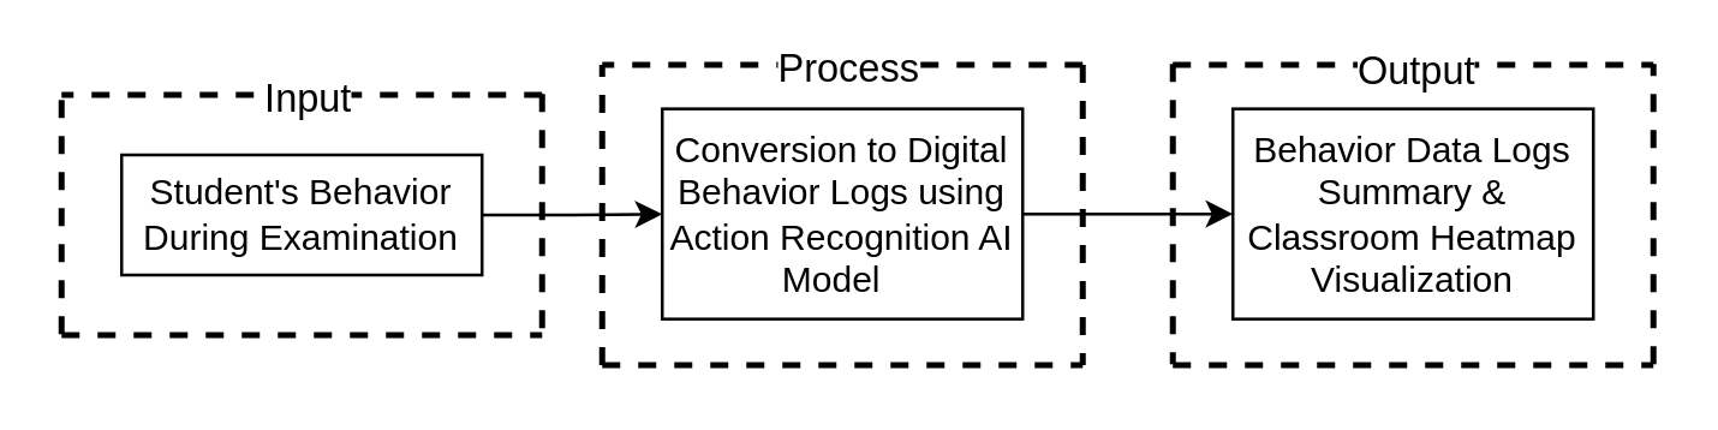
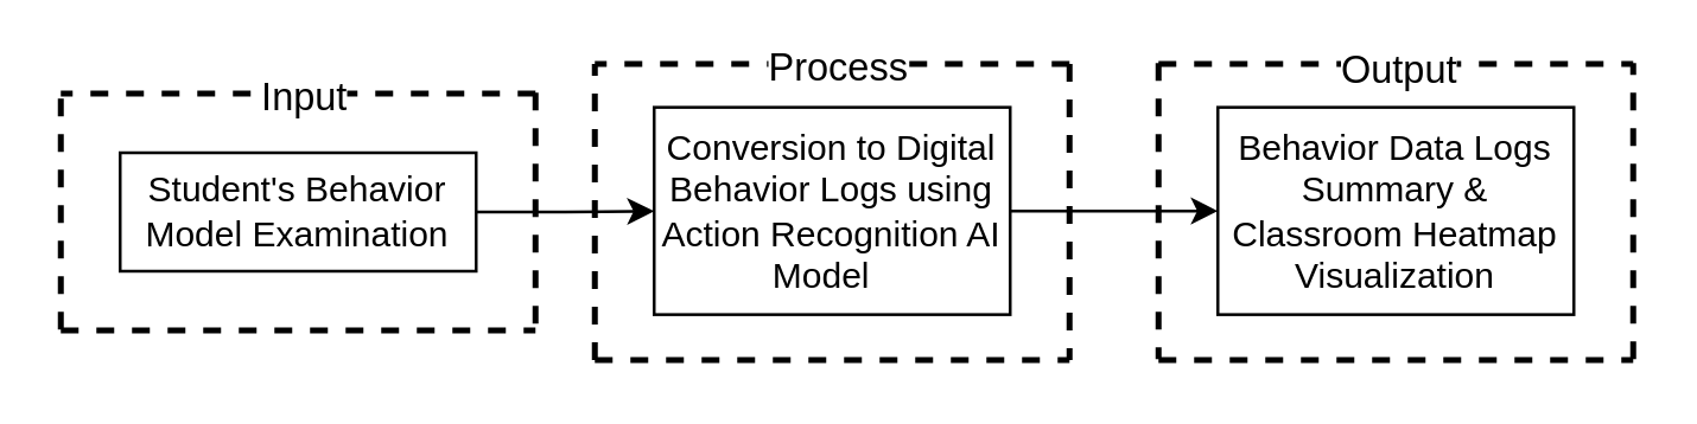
  <mxCell id="0" />
  <mxCell id="1" parent="0" />
  <mxCell id="2" value="" style="edgeStyle=orthogonalEdgeStyle;rounded=0;orthogonalLoop=1;jettySize=auto;html=1;" parent="1" source="3" target="5" edge="1"><mxGeometry relative="1" as="geometry" /></mxCell>
- <mxCell id="3" value="Student's Behavior During Examination" style="rounded=0;whiteSpace=wrap;html=1;" parent="1" vertex="1"><mxGeometry x="40" y="51" width="120" height="40" as="geometry" /></mxCell>
+ <mxCell id="3" value="Student's Behavior Model Examination" style="rounded=0;whiteSpace=wrap;html=1;" parent="1" vertex="1"><mxGeometry x="40" y="51" width="120" height="40" as="geometry" /></mxCell>
  <mxCell id="4" value="" style="edgeStyle=orthogonalEdgeStyle;rounded=0;orthogonalLoop=1;jettySize=auto;html=1;" parent="1" source="5" target="6" edge="1"><mxGeometry relative="1" as="geometry" /></mxCell>
  <mxCell id="5" value="Conversion to Digital Behavior Logs using Action Recognition AI Model&amp;nbsp;&amp;nbsp;" style="rounded=0;whiteSpace=wrap;html=1;" parent="1" vertex="1"><mxGeometry x="220" y="35.66" width="120" height="70" as="geometry" /></mxCell>
  <mxCell id="6" value="Behavior Data Logs Summary &amp;amp; Classroom Heatmap Visualization" style="rounded=0;whiteSpace=wrap;html=1;" parent="1" vertex="1"><mxGeometry x="410" y="35.66" width="120" height="70" as="geometry" /></mxCell>
  <mxCell id="7" value="" style="endArrow=none;dashed=1;html=1;rounded=0;strokeWidth=2;" parent="1" edge="1"><mxGeometry width="50" height="50" relative="1" as="geometry"><mxPoint x="20" y="111" as="sourcePoint" /><mxPoint x="180" y="111" as="targetPoint" /></mxGeometry></mxCell>
  <mxCell id="8" value="" style="endArrow=none;dashed=1;html=1;rounded=0;strokeWidth=2;" parent="1" edge="1"><mxGeometry width="50" height="50" relative="1" as="geometry"><mxPoint x="20" y="110.66" as="sourcePoint" /><mxPoint x="20" y="30.66" as="targetPoint" /></mxGeometry></mxCell>
  <mxCell id="9" value="" style="endArrow=none;dashed=1;html=1;rounded=0;strokeWidth=2;" parent="1" edge="1"><mxGeometry width="50" height="50" relative="1" as="geometry"><mxPoint x="180" y="30.66" as="sourcePoint" /><mxPoint x="180" y="110.66" as="targetPoint" /></mxGeometry></mxCell>
  <mxCell id="10" value="" style="endArrow=none;dashed=1;html=1;rounded=0;strokeWidth=2;" parent="1" edge="1"><mxGeometry width="50" height="50" relative="1" as="geometry"><mxPoint x="180" y="31" as="sourcePoint" /><mxPoint x="20" y="31" as="targetPoint" /></mxGeometry></mxCell>
  <mxCell id="11" value="&lt;font style=&quot;font-size: 13px;&quot;&gt;Input&lt;/font&gt;" style="edgeLabel;html=1;align=center;verticalAlign=middle;resizable=0;points=[];" parent="10" vertex="1" connectable="0"><mxGeometry x="-0.107" relative="1" as="geometry"><mxPoint x="-8" as="offset" /></mxGeometry></mxCell>
  <mxCell id="12" value="" style="endArrow=none;dashed=1;html=1;rounded=0;strokeWidth=2;" parent="1" edge="1"><mxGeometry width="50" height="50" relative="1" as="geometry"><mxPoint x="360" y="21" as="sourcePoint" /><mxPoint x="200" y="21" as="targetPoint" /></mxGeometry></mxCell>
  <mxCell id="13" value="&lt;font style=&quot;font-size: 13px;&quot;&gt;Process&lt;/font&gt;" style="edgeLabel;html=1;align=center;verticalAlign=middle;resizable=0;points=[];" parent="12" vertex="1" connectable="0"><mxGeometry x="-0.107" relative="1" as="geometry"><mxPoint x="-8" as="offset" /></mxGeometry></mxCell>
  <mxCell id="14" value="" style="endArrow=none;dashed=1;html=1;rounded=0;strokeWidth=2;" parent="1" edge="1"><mxGeometry width="50" height="50" relative="1" as="geometry"><mxPoint x="200" y="121" as="sourcePoint" /><mxPoint x="200" y="21" as="targetPoint" /></mxGeometry></mxCell>
  <mxCell id="15" value="" style="endArrow=none;dashed=1;html=1;rounded=0;strokeWidth=2;" parent="1" edge="1"><mxGeometry width="50" height="50" relative="1" as="geometry"><mxPoint x="200" y="121" as="sourcePoint" /><mxPoint x="360" y="121" as="targetPoint" /></mxGeometry></mxCell>
  <mxCell id="16" value="" style="endArrow=none;dashed=1;html=1;rounded=0;strokeWidth=2;" parent="1" edge="1"><mxGeometry width="50" height="50" relative="1" as="geometry"><mxPoint x="360" y="21" as="sourcePoint" /><mxPoint x="360" y="121" as="targetPoint" /></mxGeometry></mxCell>
  <mxCell id="17" value="" style="endArrow=none;dashed=1;html=1;rounded=0;strokeWidth=2;" parent="1" edge="1"><mxGeometry width="50" height="50" relative="1" as="geometry"><mxPoint x="390" y="20.66" as="sourcePoint" /><mxPoint x="390" y="120.66" as="targetPoint" /></mxGeometry></mxCell>
  <mxCell id="18" value="" style="endArrow=none;dashed=1;html=1;rounded=0;strokeWidth=2;" parent="1" edge="1"><mxGeometry width="50" height="50" relative="1" as="geometry"><mxPoint x="390" y="21" as="sourcePoint" /><mxPoint x="550" y="21" as="targetPoint" /></mxGeometry></mxCell>
  <mxCell id="19" value="&lt;font style=&quot;font-size: 13px;&quot;&gt;Output&lt;/font&gt;" style="edgeLabel;html=1;align=center;verticalAlign=middle;resizable=0;points=[];" parent="18" vertex="1" connectable="0"><mxGeometry x="0.274" y="-1" relative="1" as="geometry"><mxPoint x="-22" as="offset" /></mxGeometry></mxCell>
  <mxCell id="20" value="" style="endArrow=none;dashed=1;html=1;rounded=0;strokeWidth=2;" parent="1" edge="1"><mxGeometry width="50" height="50" relative="1" as="geometry"><mxPoint x="550" y="120.66" as="sourcePoint" /><mxPoint x="550" y="20.66" as="targetPoint" /></mxGeometry></mxCell>
  <mxCell id="21" value="" style="endArrow=none;dashed=1;html=1;rounded=0;strokeWidth=2;" parent="1" edge="1"><mxGeometry width="50" height="50" relative="1" as="geometry"><mxPoint x="390" y="121" as="sourcePoint" /><mxPoint x="550" y="121" as="targetPoint" /></mxGeometry></mxCell>
